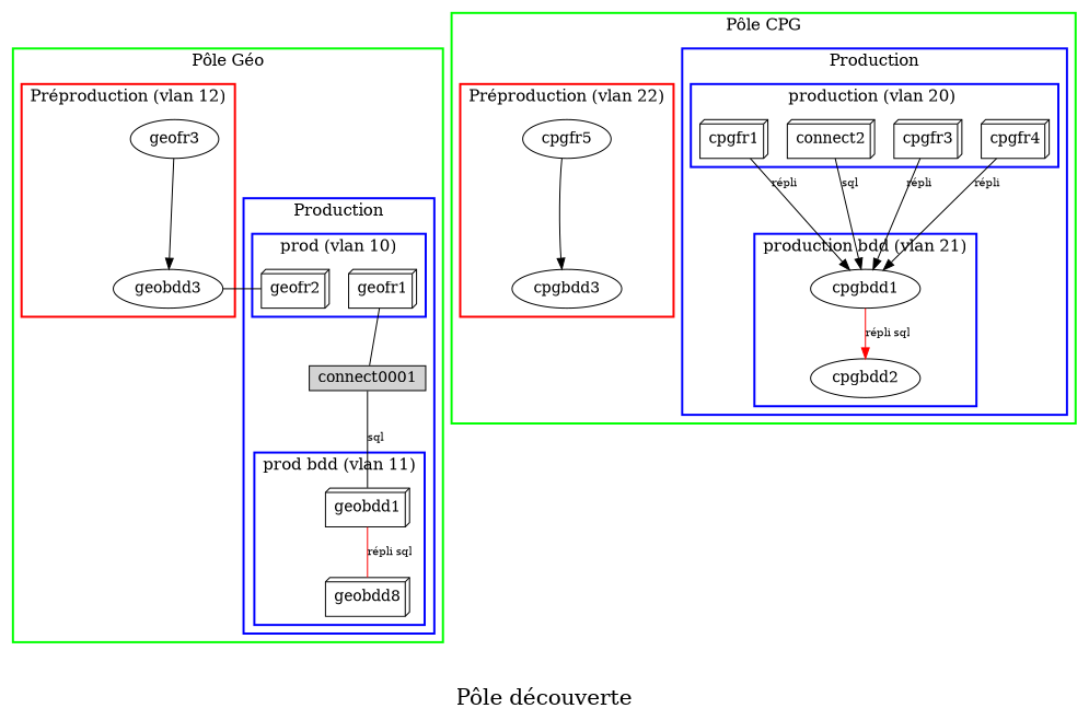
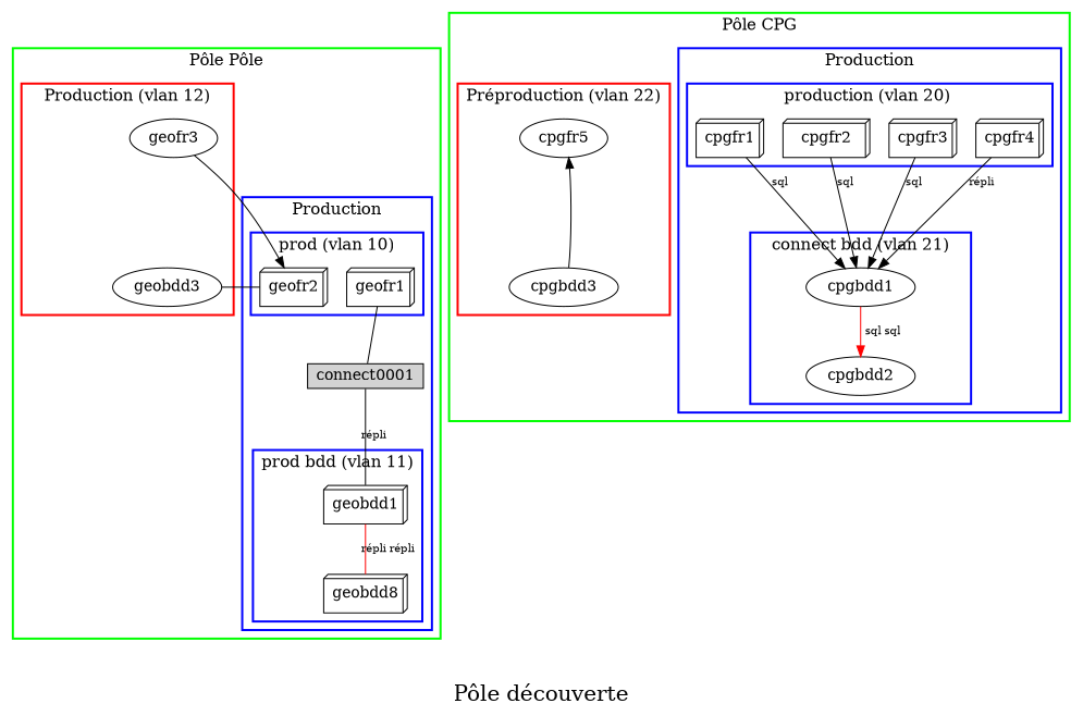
  digraph {
    fontsize=20
    label="Pôle découverte"
    labelfloat=True
    style=bold
    node [shape=box3d]
    edge [fontsize=10]
    geofr1
    geofr2
    geobdd1
    n4 [label=geobdd8]
    connect0001 [height=.1 shape=rectangle style=filled width=.4]
    geofr3 [shape=""]
    geobdd3 [shape=""]
    cpgfr1
-   cpgfr2 [label=connect2]
+   cpgfr2
    cpgfr3
    cpgfr4
    cpgbdd1 [shape=""]
    cpgbdd2 [shape=""]
    cpgfr5 [shape=""]
    cpgbdd3 [shape=""]
    subgraph cluster_1 {
      color=green
      fontsize=15
-     label="Pôle Géo"
+     label="Pôle Pôle"
      subgraph cluster_2 {
        color=blue
        fontsize=15
        label=Production
        connect0001
        subgraph cluster_3 {
          color=blue
          fontsize=15
          label="prod (vlan 10)"
          geofr1
          geofr2
        }
        subgraph cluster_4 {
          color=blue
          fontsize=15
          label="prod bdd (vlan 11)"
          geobdd1
          n4
        }
      }
      subgraph cluster_5 {
        color=red
        fontsize=15
-       label="Préproduction (vlan 12)"
+       label="Production (vlan 12)"
        geofr3
        geobdd3
      }
    }
    subgraph cluster_6 {
      color=green
      fontsize=15
      label="Pôle CPG"
      subgraph cluster_7 {
        color=blue
        fontsize=15
        label=Production
        subgraph cluster_8 {
          color=blue
          fontsize=15
          label="production (vlan 20) "
          cpgfr1
          cpgfr2
          cpgfr3
          cpgfr4
        }
        subgraph cluster_9 {
          color=blue
          fontsize=15
-         label="production bdd (vlan 21)"
+         label="connect bdd (vlan 21)"
          cpgbdd1
          cpgbdd2
        }
      }
      subgraph cluster_10 {
        color=red
        fontsize=15
        label="Préproduction (vlan 22)"
        cpgfr5
        cpgbdd3
      }
    }
    geofr1 -> connect0001 [dir=none weight=1 fontsize=""]
    geofr2 -> geobdd3 [dir=none weight=1 fontsize=""]
-   geobdd1 -> n4 [color=red dir=none label="répli sql"]
-   connect0001 -> geobdd1 [dir=none label=sql]
-   geofr3 -> geobdd3 [fontsize=""]
-   cpgfr1 -> cpgbdd1 [label="répli" penwidth=1]
+   geobdd1 -> n4 [color=red dir=none label="répli répli"]
+   connect0001 -> geobdd1 [dir=none label="répli"]
+   geofr3 -> geofr2 [fontsize=""]
+   cpgfr1 -> cpgbdd1 [label=sql penwidth=1]
    cpgfr2 -> cpgbdd1 [label=sql penwidth=1]
-   cpgfr3 -> cpgbdd1 [label="répli" penwidth=1]
+   cpgfr3 -> cpgbdd1 [label=sql penwidth=1]
    cpgfr4 -> cpgbdd1 [label="répli" penwidth=1]
-   cpgbdd1 -> cpgbdd2 [color=red label="répli sql" penwidth=1]
-   cpgfr5 -> cpgbdd3 [fontsize=""]
+   cpgbdd1 -> cpgbdd2 [color=red label="sql sql" penwidth=1]
+   cpgbdd3 -> cpgfr5 [fontsize=""]
  }
